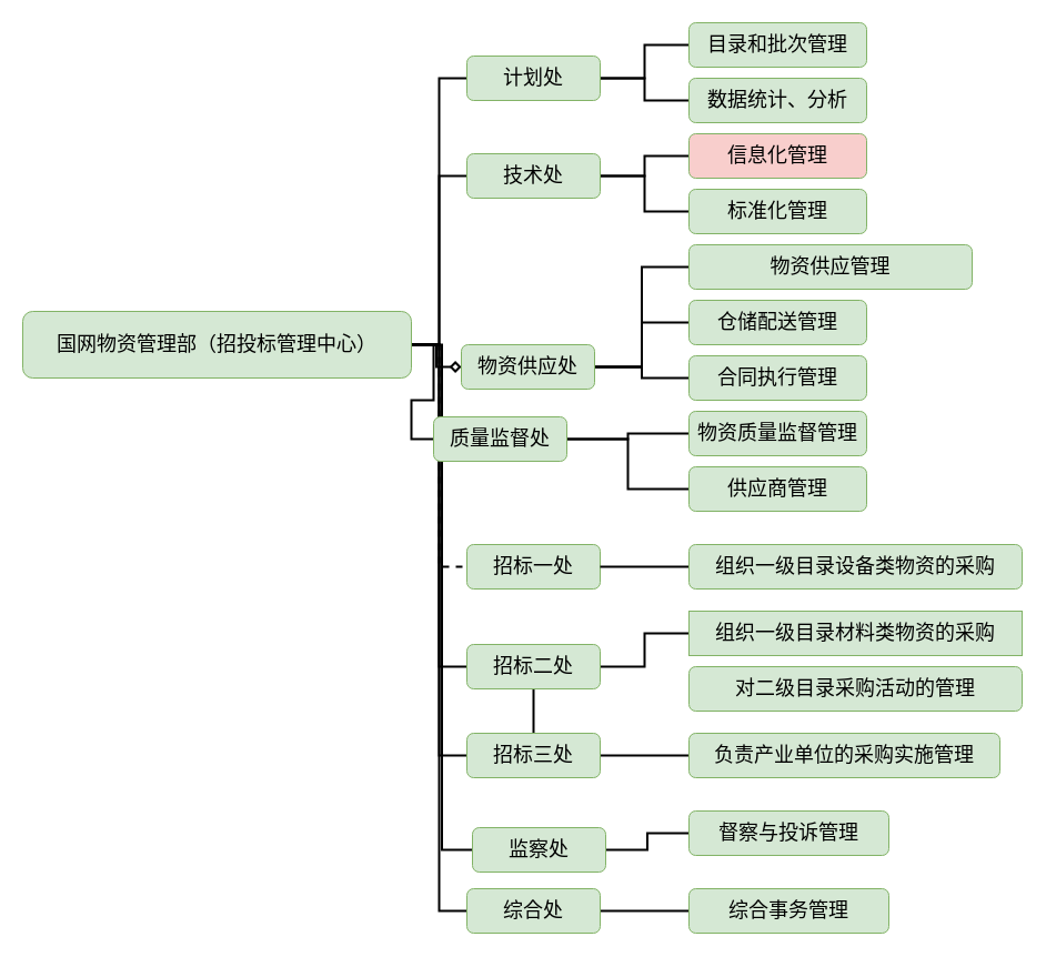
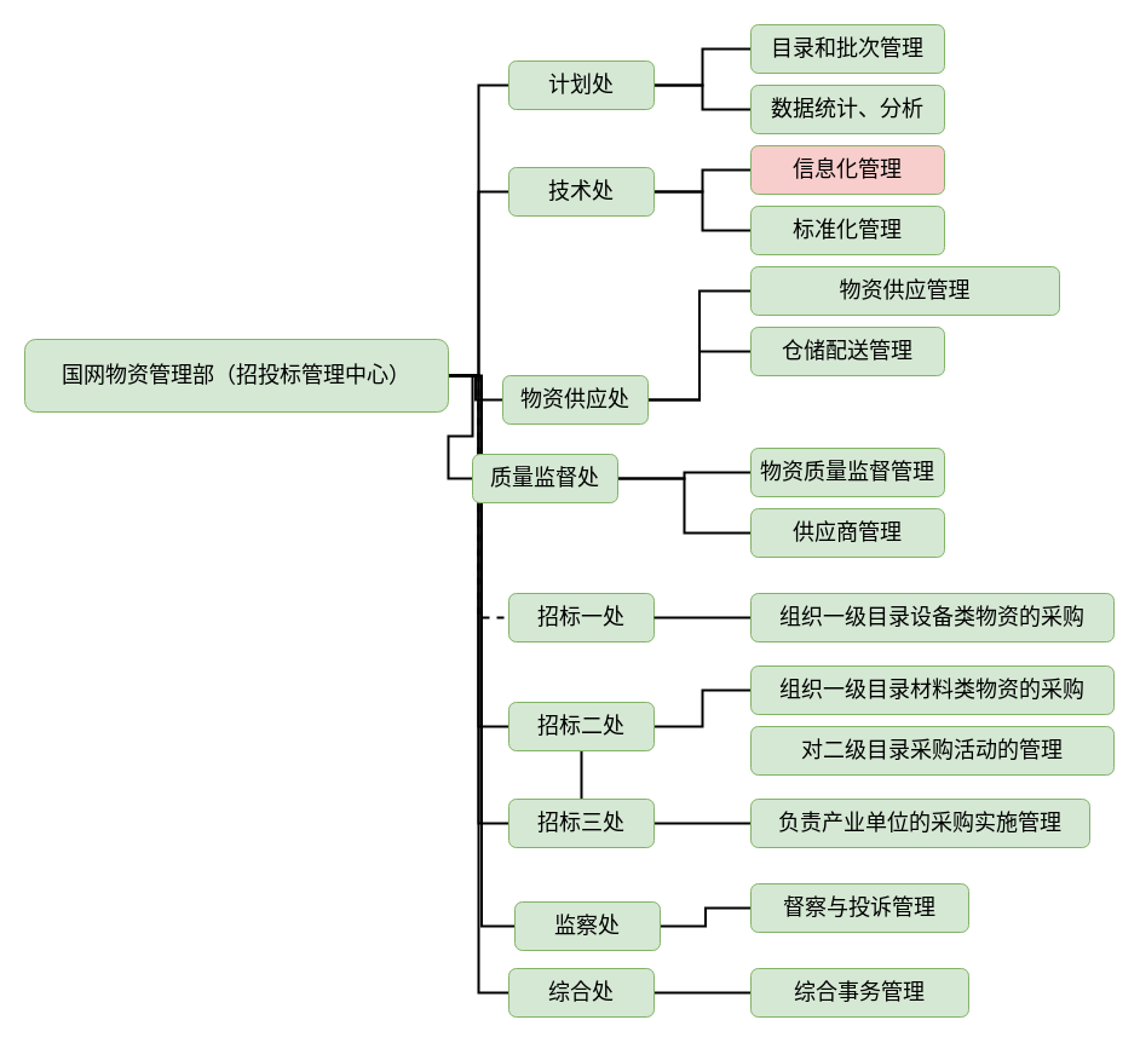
  <mxCell id="0" />
  <mxCell id="1" parent="0" />
  <mxCell id="2" value="" style="edgeStyle=orthogonalEdgeStyle;rounded=0;orthogonalLoop=1;jettySize=auto;html=1;endArrow=none;endFill=0;strokeWidth=2;entryX=0;entryY=0.5;entryDx=0;entryDy=0;" edge="1" parent="1" source="11" target="14"><mxGeometry relative="1" as="geometry" /></mxCell>
  <mxCell id="3" style="edgeStyle=orthogonalEdgeStyle;rounded=0;orthogonalLoop=1;jettySize=auto;html=1;entryX=0;entryY=0.5;entryDx=0;entryDy=0;endArrow=none;endFill=0;strokeWidth=2;" edge="1" parent="1" source="11" target="19"><mxGeometry relative="1" as="geometry" /></mxCell>
- <mxCell id="4" style="edgeStyle=orthogonalEdgeStyle;rounded=0;orthogonalLoop=1;jettySize=auto;html=1;entryX=0;entryY=0.5;entryDx=0;entryDy=0;endArrow=diamond;endFill=0;strokeWidth=2;" edge="1" parent="1" source="11" target="25"><mxGeometry relative="1" as="geometry" /></mxCell>
+ <mxCell id="4" style="edgeStyle=orthogonalEdgeStyle;rounded=0;orthogonalLoop=1;jettySize=auto;html=1;entryX=0;entryY=0.5;entryDx=0;entryDy=0;endArrow=none;endFill=0;strokeWidth=2;" edge="1" parent="1" source="11" target="25"><mxGeometry relative="1" as="geometry" /></mxCell>
  <mxCell id="5" style="edgeStyle=orthogonalEdgeStyle;rounded=0;orthogonalLoop=1;jettySize=auto;html=1;entryX=0;entryY=0.5;entryDx=0;entryDy=0;endArrow=none;endFill=0;strokeWidth=2;" edge="1" parent="1" source="11" target="31"><mxGeometry relative="1" as="geometry" /></mxCell>
  <mxCell id="6" style="edgeStyle=orthogonalEdgeStyle;rounded=0;orthogonalLoop=1;jettySize=auto;html=1;entryX=0;entryY=0.5;entryDx=0;entryDy=0;endArrow=none;endFill=0;strokeWidth=2;dashed=1;" edge="1" parent="1" source="11" target="34"><mxGeometry relative="1" as="geometry" /></mxCell>
  <mxCell id="7" style="edgeStyle=orthogonalEdgeStyle;rounded=0;orthogonalLoop=1;jettySize=auto;html=1;entryX=0;entryY=0.5;entryDx=0;entryDy=0;endArrow=none;endFill=0;strokeWidth=2;" edge="1" parent="1" source="11" target="39"><mxGeometry relative="1" as="geometry" /></mxCell>
  <mxCell id="8" style="edgeStyle=orthogonalEdgeStyle;rounded=0;orthogonalLoop=1;jettySize=auto;html=1;entryX=0;entryY=0.5;entryDx=0;entryDy=0;endArrow=none;endFill=0;strokeWidth=2;" edge="1" parent="1" source="11" target="43"><mxGeometry relative="1" as="geometry" /></mxCell>
  <mxCell id="9" style="edgeStyle=orthogonalEdgeStyle;rounded=0;orthogonalLoop=1;jettySize=auto;html=1;entryX=0;entryY=0.5;entryDx=0;entryDy=0;endArrow=none;endFill=0;strokeWidth=2;" edge="1" parent="1" source="11" target="46"><mxGeometry relative="1" as="geometry" /></mxCell>
  <mxCell id="10" style="edgeStyle=orthogonalEdgeStyle;rounded=0;orthogonalLoop=1;jettySize=auto;html=1;entryX=0;entryY=0.5;entryDx=0;entryDy=0;endArrow=none;endFill=0;strokeWidth=2;" edge="1" parent="1" source="11" target="48"><mxGeometry relative="1" as="geometry" /></mxCell>
  <mxCell id="11" value="国网物资管理部（招投标管理中心）" style="rounded=1;whiteSpace=wrap;html=1;fontSize=18;fontFamily=MiSans;fillColor=#d5e8d4;strokeColor=#82b366;" vertex="1" parent="1"><mxGeometry x="20" y="280" width="350" height="60" as="geometry" /></mxCell>
  <mxCell id="12" style="edgeStyle=orthogonalEdgeStyle;rounded=0;orthogonalLoop=1;jettySize=auto;html=1;strokeWidth=2;endArrow=none;endFill=0;" edge="1" parent="1" source="14" target="15"><mxGeometry relative="1" as="geometry" /></mxCell>
  <mxCell id="13" style="edgeStyle=orthogonalEdgeStyle;rounded=0;orthogonalLoop=1;jettySize=auto;html=1;entryX=0;entryY=0.5;entryDx=0;entryDy=0;strokeWidth=2;endArrow=none;endFill=0;" edge="1" parent="1" source="14" target="16"><mxGeometry relative="1" as="geometry" /></mxCell>
  <mxCell id="14" value="计划处" style="whiteSpace=wrap;html=1;fontSize=18;fontFamily=MiSans;fillColor=#d5e8d4;strokeColor=#82b366;rounded=1;" vertex="1" parent="1"><mxGeometry x="420" y="50" width="120" height="40" as="geometry" /></mxCell>
  <mxCell id="15" value="目录和批次管理" style="whiteSpace=wrap;html=1;fontSize=18;fontFamily=MiSans;fillColor=#d5e8d4;strokeColor=#82b366;rounded=1;" vertex="1" parent="1"><mxGeometry x="620" width="160" height="40" as="geometry" y="20" /></mxCell>
  <mxCell id="16" value="数据统计、分析" style="whiteSpace=wrap;html=1;fontSize=18;fontFamily=MiSans;fillColor=#d5e8d4;strokeColor=#82b366;rounded=1;" vertex="1" parent="1"><mxGeometry x="620" y="70" width="160" height="40" as="geometry" /></mxCell>
  <mxCell id="17" style="edgeStyle=orthogonalEdgeStyle;rounded=0;orthogonalLoop=1;jettySize=auto;html=1;entryX=0;entryY=0.5;entryDx=0;entryDy=0;endArrow=none;endFill=0;strokeWidth=2;" edge="1" parent="1" source="19" target="20"><mxGeometry relative="1" as="geometry" /></mxCell>
  <mxCell id="18" style="edgeStyle=orthogonalEdgeStyle;rounded=0;orthogonalLoop=1;jettySize=auto;html=1;entryX=0;entryY=0.5;entryDx=0;entryDy=0;endArrow=none;endFill=0;strokeWidth=2;" edge="1" parent="1" source="19" target="21"><mxGeometry relative="1" as="geometry" /></mxCell>
  <mxCell id="19" value="技术处" style="whiteSpace=wrap;html=1;fontSize=18;fontFamily=MiSans;fillColor=#d5e8d4;strokeColor=#82b366;rounded=1;" vertex="1" parent="1"><mxGeometry x="420" y="138" width="120" height="40" as="geometry" /></mxCell>
  <mxCell id="20" value="信息化管理" style="whiteSpace=wrap;html=1;fontSize=18;fontFamily=MiSans;fillColor=#f8cecc;strokeColor=#82b366;rounded=1;" vertex="1" parent="1"><mxGeometry x="620" y="120" width="160" height="40" as="geometry" /></mxCell>
  <mxCell id="21" value="标准化管理" style="whiteSpace=wrap;html=1;fontSize=18;fontFamily=MiSans;fillColor=#d5e8d4;strokeColor=#82b366;rounded=1;" vertex="1" parent="1"><mxGeometry x="620" y="170" width="160" height="40" as="geometry" /></mxCell>
  <mxCell id="22" style="edgeStyle=orthogonalEdgeStyle;rounded=0;orthogonalLoop=1;jettySize=auto;html=1;entryX=0;entryY=0.5;entryDx=0;entryDy=0;endArrow=none;endFill=0;strokeWidth=2;" edge="1" parent="1" source="25" target="26"><mxGeometry relative="1" as="geometry" /></mxCell>
  <mxCell id="23" style="edgeStyle=orthogonalEdgeStyle;rounded=0;orthogonalLoop=1;jettySize=auto;html=1;entryX=0;entryY=0.5;entryDx=0;entryDy=0;endArrow=none;endFill=0;strokeWidth=2;" edge="1" parent="1" source="25" target="27"><mxGeometry relative="1" as="geometry" /></mxCell>
- <mxCell id="24" style="edgeStyle=orthogonalEdgeStyle;rounded=0;orthogonalLoop=1;jettySize=auto;html=1;entryX=0;entryY=0.5;entryDx=0;entryDy=0;endArrow=none;endFill=0;strokeWidth=2;" edge="1" parent="1" source="25" target="28"><mxGeometry relative="1" as="geometry" /></mxCell>
  <mxCell id="25" value="物资供应处" style="whiteSpace=wrap;html=1;fontSize=18;fontFamily=MiSans;fillColor=#d5e8d4;strokeColor=#82b366;rounded=1;" vertex="1" parent="1"><mxGeometry x="415" y="310" width="120" height="40" as="geometry" /></mxCell>
  <mxCell id="26" value="物资供应管理" style="whiteSpace=wrap;html=1;fontSize=18;fontFamily=MiSans;fillColor=#d5e8d4;strokeColor=#82b366;rounded=1;" vertex="1" parent="1"><mxGeometry x="620" y="220" width="255" height="40" as="geometry" /></mxCell>
  <mxCell id="27" value="仓储配送管理" style="whiteSpace=wrap;html=1;fontSize=18;fontFamily=MiSans;fillColor=#d5e8d4;strokeColor=#82b366;rounded=1;" vertex="1" parent="1"><mxGeometry x="620" y="270" width="160" height="40" as="geometry" /></mxCell>
- <mxCell id="28" value="合同执行管理" style="whiteSpace=wrap;html=1;fontSize=18;fontFamily=MiSans;fillColor=#d5e8d4;strokeColor=#82b366;rounded=1;" vertex="1" parent="1"><mxGeometry x="620" y="320" width="160" height="40" as="geometry" /></mxCell>
  <mxCell id="29" style="edgeStyle=orthogonalEdgeStyle;rounded=0;orthogonalLoop=1;jettySize=auto;html=1;entryX=0;entryY=0.5;entryDx=0;entryDy=0;endArrow=none;endFill=0;strokeWidth=2;" edge="1" parent="1" source="31" target="32"><mxGeometry relative="1" as="geometry" /></mxCell>
  <mxCell id="30" style="edgeStyle=orthogonalEdgeStyle;rounded=0;orthogonalLoop=1;jettySize=auto;html=1;entryX=0;entryY=0.5;entryDx=0;entryDy=0;endArrow=none;endFill=0;strokeWidth=2;" edge="1" parent="1" source="31" target="33"><mxGeometry relative="1" as="geometry" /></mxCell>
  <mxCell id="31" value="质量监督处" style="whiteSpace=wrap;html=1;fontSize=18;fontFamily=MiSans;fillColor=#d5e8d4;strokeColor=#82b366;rounded=1;" vertex="1" parent="1"><mxGeometry x="390" y="375" width="120" height="40" as="geometry" /></mxCell>
  <mxCell id="32" value="物资质量监督管理" style="whiteSpace=wrap;html=1;fontSize=18;fontFamily=MiSans;fillColor=#d5e8d4;strokeColor=#82b366;rounded=1;" vertex="1" parent="1"><mxGeometry x="620" y="370" width="160" height="40" as="geometry" /></mxCell>
  <mxCell id="33" value="供应商管理" style="whiteSpace=wrap;html=1;fontSize=18;fontFamily=MiSans;fillColor=#d5e8d4;strokeColor=#82b366;rounded=1;" vertex="1" parent="1"><mxGeometry x="620" y="420" width="160" height="40" as="geometry" /></mxCell>
  <mxCell id="34" value="招标一处" style="whiteSpace=wrap;html=1;fontSize=18;fontFamily=MiSans;fillColor=#d5e8d4;strokeColor=#82b366;rounded=1;" vertex="1" parent="1"><mxGeometry x="420" y="490" width="120" height="40" as="geometry" /></mxCell>
  <mxCell id="35" value="" style="edgeStyle=orthogonalEdgeStyle;rounded=0;orthogonalLoop=1;jettySize=auto;html=1;endArrow=none;endFill=0;strokeWidth=2;" edge="1" parent="1" source="36" target="34"><mxGeometry relative="1" as="geometry" /></mxCell>
  <mxCell id="36" value="组织一级目录设备类物资的采购" style="whiteSpace=wrap;html=1;fontSize=18;fontFamily=MiSans;fillColor=#d5e8d4;strokeColor=#82b366;rounded=1;" vertex="1" parent="1"><mxGeometry x="620" y="490" width="300" height="40" as="geometry" /></mxCell>
  <mxCell id="37" style="edgeStyle=orthogonalEdgeStyle;rounded=0;orthogonalLoop=1;jettySize=auto;html=1;entryX=0;entryY=0.5;entryDx=0;entryDy=0;endArrow=none;endFill=0;strokeWidth=2;" edge="1" parent="1" source="39" target="40"><mxGeometry relative="1" as="geometry" /></mxCell>
  <mxCell id="38" style="edgeStyle=orthogonalEdgeStyle;rounded=0;orthogonalLoop=1;jettySize=auto;html=1;endArrow=none;endFill=0;strokeWidth=2;" edge="1" parent="1" source="39" target="43"><mxGeometry relative="1" as="geometry" /></mxCell>
  <mxCell id="39" value="招标二处" style="whiteSpace=wrap;html=1;fontSize=18;fontFamily=MiSans;fillColor=#d5e8d4;strokeColor=#82b366;rounded=1;" vertex="1" parent="1"><mxGeometry x="420" y="580" width="120" height="40" as="geometry" /></mxCell>
- <mxCell id="40" value="组织一级目录材料类物资的采购" style="whiteSpace=wrap;html=1;fontSize=18;fontFamily=MiSans;fillColor=#d5e8d4;strokeColor=#82b366;rounded=0;" vertex="1" parent="1"><mxGeometry x="620" y="550" width="300" height="40" as="geometry" /></mxCell>
+ <mxCell id="40" value="组织一级目录材料类物资的采购" style="whiteSpace=wrap;html=1;fontSize=18;fontFamily=MiSans;fillColor=#d5e8d4;strokeColor=#82b366;rounded=1;" vertex="1" parent="1"><mxGeometry x="620" y="550" width="300" height="40" as="geometry" /></mxCell>
  <mxCell id="41" value="对二级目录采购活动的管理" style="whiteSpace=wrap;html=1;fontSize=18;fontFamily=MiSans;fillColor=#d5e8d4;strokeColor=#82b366;rounded=1;" vertex="1" parent="1"><mxGeometry x="620" y="600" width="300" height="40" as="geometry" /></mxCell>
  <mxCell id="42" style="edgeStyle=orthogonalEdgeStyle;rounded=0;orthogonalLoop=1;jettySize=auto;html=1;entryX=0;entryY=0.5;entryDx=0;entryDy=0;endArrow=none;endFill=0;strokeWidth=2;" edge="1" parent="1" source="43" target="44"><mxGeometry relative="1" as="geometry" /></mxCell>
  <mxCell id="43" value="招标三处" style="whiteSpace=wrap;html=1;fontSize=18;fontFamily=MiSans;fillColor=#d5e8d4;strokeColor=#82b366;rounded=1;" vertex="1" parent="1"><mxGeometry x="420" y="660" width="120" height="40" as="geometry" /></mxCell>
  <mxCell id="44" value="负责产业单位的采购实施管理" style="whiteSpace=wrap;html=1;fontSize=18;fontFamily=MiSans;fillColor=#d5e8d4;strokeColor=#82b366;rounded=1;" vertex="1" parent="1"><mxGeometry x="620" y="660" width="280" height="40" as="geometry" /></mxCell>
  <mxCell id="45" style="edgeStyle=orthogonalEdgeStyle;rounded=0;orthogonalLoop=1;jettySize=auto;html=1;entryX=0;entryY=0.5;entryDx=0;entryDy=0;endArrow=none;endFill=0;strokeWidth=2;" edge="1" parent="1" source="46" target="49"><mxGeometry relative="1" as="geometry" /></mxCell>
  <mxCell id="46" value="监察处" style="whiteSpace=wrap;html=1;fontSize=18;fontFamily=MiSans;fillColor=#d5e8d4;strokeColor=#82b366;rounded=1;" vertex="1" parent="1"><mxGeometry x="425" y="745" width="120" height="40" as="geometry" /></mxCell>
  <mxCell id="47" style="edgeStyle=orthogonalEdgeStyle;rounded=0;orthogonalLoop=1;jettySize=auto;html=1;entryX=0;entryY=0.5;entryDx=0;entryDy=0;endArrow=none;endFill=0;strokeWidth=2;" edge="1" parent="1" source="48" target="50"><mxGeometry relative="1" as="geometry" /></mxCell>
  <mxCell id="48" value="综合处" style="whiteSpace=wrap;html=1;fontSize=18;fontFamily=MiSans;fillColor=#d5e8d4;strokeColor=#82b366;rounded=1;" vertex="1" parent="1"><mxGeometry x="420" y="800" width="120" height="40" as="geometry" /></mxCell>
  <mxCell id="49" value="督察与投诉管理" style="whiteSpace=wrap;html=1;fontSize=18;fontFamily=MiSans;fillColor=#d5e8d4;strokeColor=#82b366;rounded=1;" vertex="1" parent="1"><mxGeometry x="620" y="730" width="180" height="40" as="geometry" /></mxCell>
  <mxCell id="50" value="综合事务管理" style="whiteSpace=wrap;html=1;fontSize=18;fontFamily=MiSans;fillColor=#d5e8d4;strokeColor=#82b366;rounded=1;" vertex="1" parent="1"><mxGeometry x="620" y="800" width="180" height="40" as="geometry" /></mxCell>
